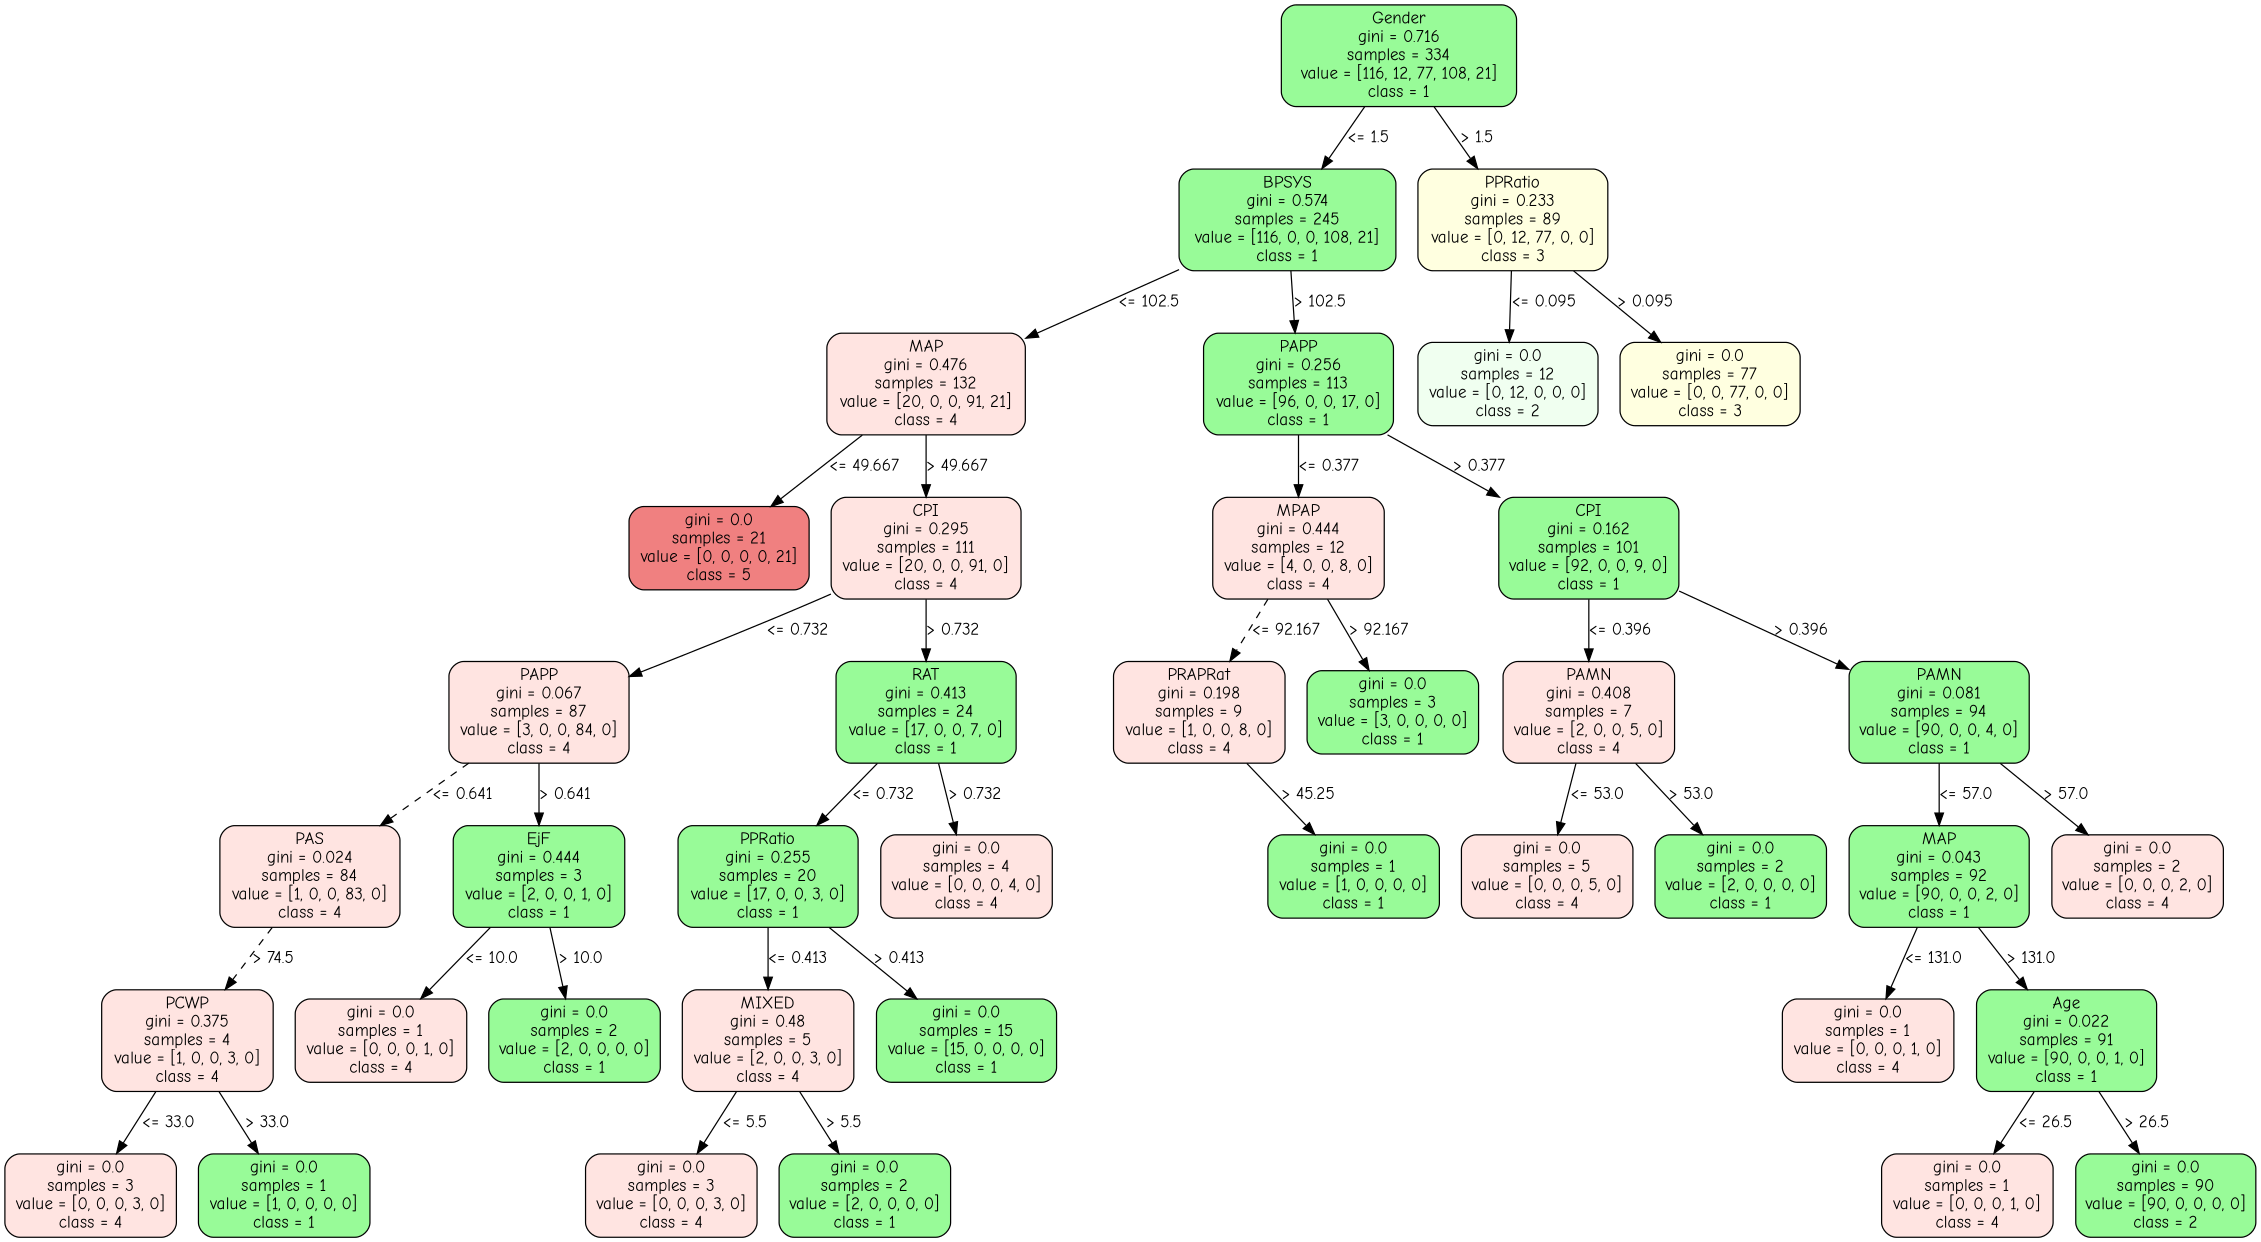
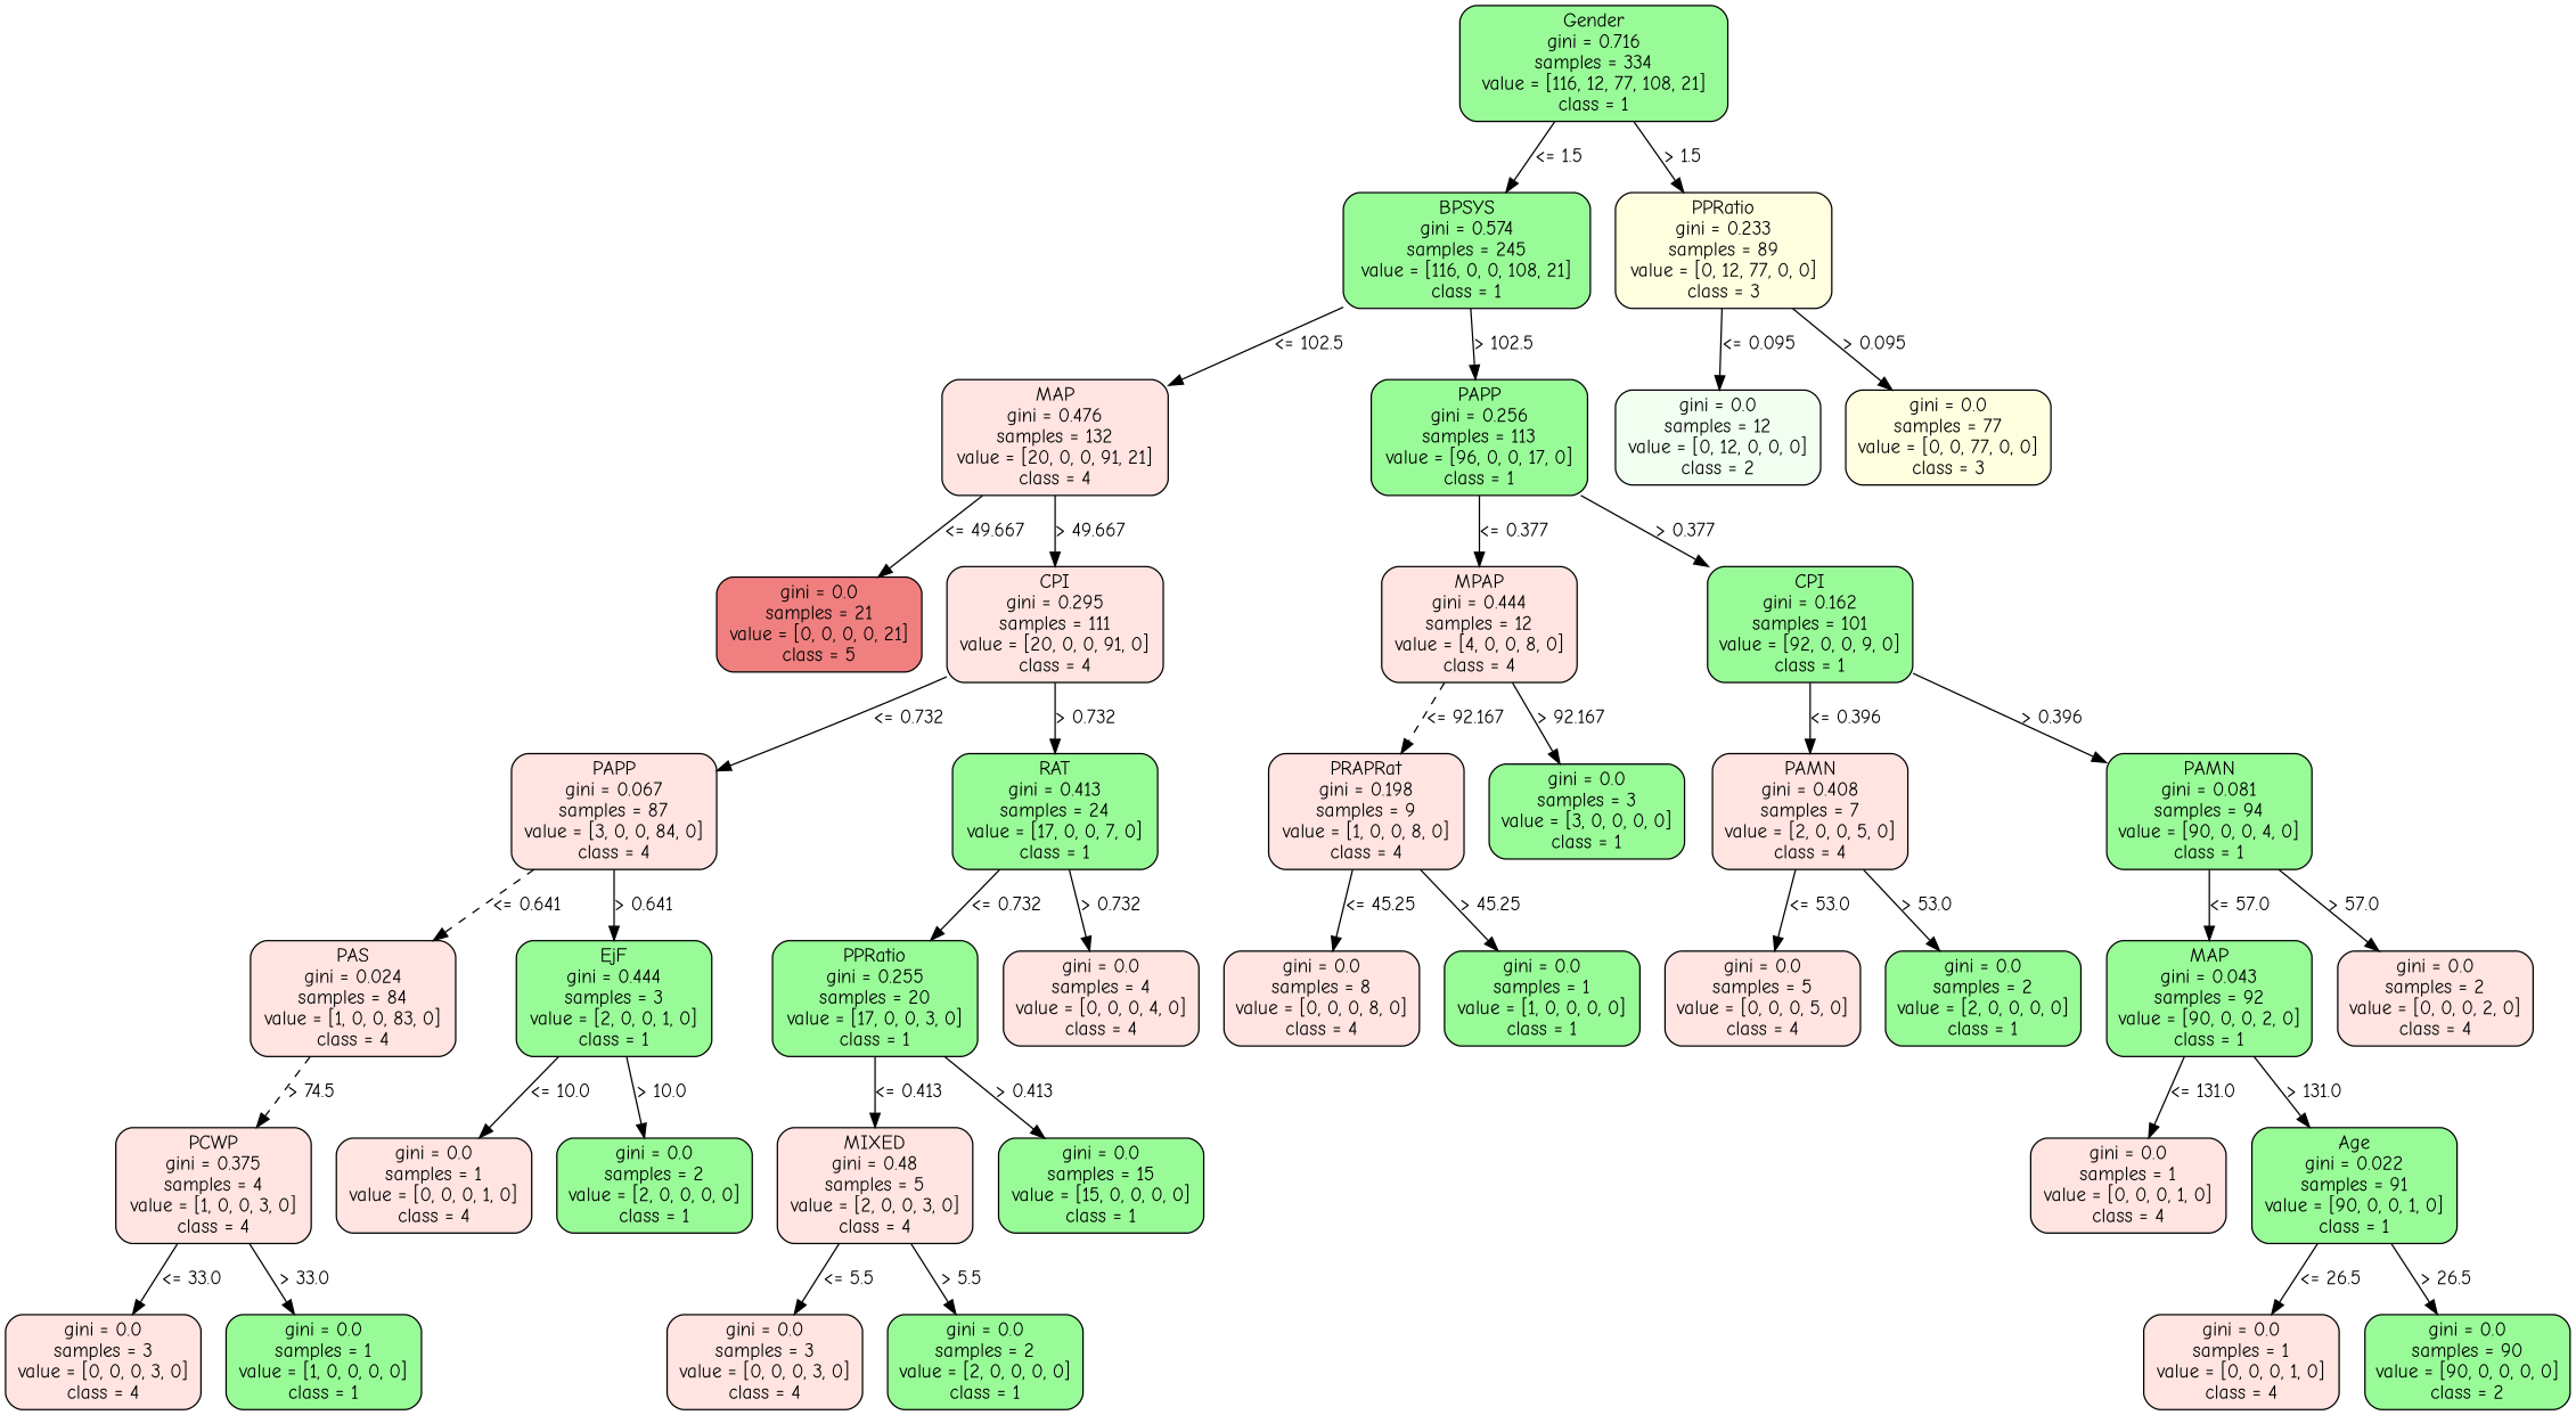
  strict digraph {
    fontname="Comic Neue"
    node [color=black fillcolor=palegreen fontname="Comic Neue" shape=box style="filled, rounded"]
    edge [fontname="Comic Neue" op=">" param=0.732 style=solid]
    n1 [height=1.1528 label="Gender\ngini = 0.716\nsamples = 334\nvalue = [116, 12, 77, 108, 21]\nclass = 1" width=2.6667]
    n2 [height=1.1528 label="BPSYS\ngini = 0.574\nsamples = 245\nvalue = [116, 0, 0, 108, 21]\nclass = 1" width=2.4583]
    n3 [fillcolor=lightyellow height=1.1528 label="PPRatio\ngini = 0.233\nsamples = 89\nvalue = [0, 12, 77, 0, 0]\nclass = 3" width=2.1528]
    n4 [fillcolor=mistyrose height=1.1528 label="MAP\ngini = 0.476\nsamples = 132\nvalue = [20, 0, 0, 91, 21]\nclass = 4" width=2.25]
    n5 [height=1.1528 label="PAPP\ngini = 0.256\nsamples = 113\nvalue = [96, 0, 0, 17, 0]\nclass = 1" width=2.1528]
    n6 [fillcolor=honeydew height=0.94444 label="gini = 0.0\nsamples = 12\nvalue = [0, 12, 0, 0, 0]\nclass = 2" width=2.0417]
    n7 [fillcolor=lightyellow height=0.94444 label="gini = 0.0\nsamples = 77\nvalue = [0, 0, 77, 0, 0]\nclass = 3" width=2.0417]
    n8 [fillcolor=lightcoral height=0.94444 label="gini = 0.0\nsamples = 21\nvalue = [0, 0, 0, 0, 21]\nclass = 5" width=2.0417]
    n9 [fillcolor=mistyrose height=1.1528 label="CPI\ngini = 0.295\nsamples = 111\nvalue = [20, 0, 0, 91, 0]\nclass = 4" width=2.1528]
    n10 [fillcolor=mistyrose height=1.1528 label="MPAP\ngini = 0.444\nsamples = 12\nvalue = [4, 0, 0, 8, 0]\nclass = 4" width=1.9444]
    n11 [height=1.1528 label="CPI\ngini = 0.162\nsamples = 101\nvalue = [92, 0, 0, 9, 0]\nclass = 1" width=2.0417]
    n12 [fillcolor=mistyrose height=1.1528 label="PAPP\ngini = 0.067\nsamples = 87\nvalue = [3, 0, 0, 84, 0]\nclass = 4" width=2.0417]
    n13 [height=1.1528 label="RAT\ngini = 0.413\nsamples = 24\nvalue = [17, 0, 0, 7, 0]\nclass = 1" width=2.0417]
    n14 [fillcolor=mistyrose height=1.1528 label="PRAPRat\ngini = 0.198\nsamples = 9\nvalue = [1, 0, 0, 8, 0]\nclass = 4" width=1.9444]
    n15 [height=0.94444 label="gini = 0.0\nsamples = 3\nvalue = [3, 0, 0, 0, 0]\nclass = 1" width=1.9444]
    n16 [fillcolor=mistyrose height=1.1528 label="PAMN\ngini = 0.408\nsamples = 7\nvalue = [2, 0, 0, 5, 0]\nclass = 4" width=1.9444]
    n17 [height=1.1528 label="PAMN\ngini = 0.081\nsamples = 94\nvalue = [90, 0, 0, 4, 0]\nclass = 1" width=2.0417]
    n18 [fillcolor=mistyrose height=1.1528 label="PAS\ngini = 0.024\nsamples = 84\nvalue = [1, 0, 0, 83, 0]\nclass = 4" width=2.0417]
    n19 [height=1.1528 label="EjF\ngini = 0.444\nsamples = 3\nvalue = [2, 0, 0, 1, 0]\nclass = 1" width=1.9444]
    n20 [height=1.1528 label="PPRatio\ngini = 0.255\nsamples = 20\nvalue = [17, 0, 0, 3, 0]\nclass = 1" width=2.0417]
    n21 [fillcolor=mistyrose height=0.94444 label="gini = 0.0\nsamples = 4\nvalue = [0, 0, 0, 4, 0]\nclass = 4" width=1.9444]
    n22 [fillcolor=mistyrose height=1.1528 label="PCWP\ngini = 0.375\nsamples = 4\nvalue = [1, 0, 0, 3, 0]\nclass = 4" width=1.9444]
    n23 [fillcolor=mistyrose height=0.94444 label="gini = 0.0\nsamples = 1\nvalue = [0, 0, 0, 1, 0]\nclass = 4" width=1.9444]
    n24 [height=0.94444 label="gini = 0.0\nsamples = 2\nvalue = [2, 0, 0, 0, 0]\nclass = 1" width=1.9444]
    n25 [fillcolor=mistyrose height=1.1528 label="MIXED\ngini = 0.48\nsamples = 5\nvalue = [2, 0, 0, 3, 0]\nclass = 4" width=1.9444]
    n26 [height=0.94444 label="gini = 0.0\nsamples = 15\nvalue = [15, 0, 0, 0, 0]\nclass = 1" width=2.0417]
    n27 [fillcolor=mistyrose height=0.94444 label="gini = 0.0\nsamples = 3\nvalue = [0, 0, 0, 3, 0]\nclass = 4" width=1.9444]
    n28 [height=0.94444 label="gini = 0.0\nsamples = 1\nvalue = [1, 0, 0, 0, 0]\nclass = 1" width=1.9444]
    n29 [fillcolor=mistyrose height=0.94444 label="gini = 0.0\nsamples = 3\nvalue = [0, 0, 0, 3, 0]\nclass = 4" width=1.9444]
    n30 [height=0.94444 label="gini = 0.0\nsamples = 2\nvalue = [2, 0, 0, 0, 0]\nclass = 1" width=1.9444]
+   n31 [fillcolor=mistyrose height=0.94444 label="gini = 0.0\nsamples = 8\nvalue = [0, 0, 0, 8, 0]\nclass = 4" width=1.9444]
    n32 [height=0.94444 label="gini = 0.0\nsamples = 1\nvalue = [1, 0, 0, 0, 0]\nclass = 1" width=1.9444]
    n33 [fillcolor=mistyrose height=0.94444 label="gini = 0.0\nsamples = 5\nvalue = [0, 0, 0, 5, 0]\nclass = 4" width=1.9444]
    n34 [height=0.94444 label="gini = 0.0\nsamples = 2\nvalue = [2, 0, 0, 0, 0]\nclass = 1" width=1.9444]
    n35 [height=1.1528 label="MAP\ngini = 0.043\nsamples = 92\nvalue = [90, 0, 0, 2, 0]\nclass = 1" width=2.0417]
    n36 [fillcolor=mistyrose height=0.94444 label="gini = 0.0\nsamples = 2\nvalue = [0, 0, 0, 2, 0]\nclass = 4" width=1.9444]
    n37 [fillcolor=mistyrose height=0.94444 label="gini = 0.0\nsamples = 1\nvalue = [0, 0, 0, 1, 0]\nclass = 4" width=1.9444]
    n38 [height=1.1528 label="Age\ngini = 0.022\nsamples = 91\nvalue = [90, 0, 0, 1, 0]\nclass = 1" width=2.0417]
    n39 [fillcolor=mistyrose height=0.94444 label="gini = 0.0\nsamples = 1\nvalue = [0, 0, 0, 1, 0]\nclass = 4" width=1.9444]
    n40 [height=0.94444 label="gini = 0.0\nsamples = 90\nvalue = [90, 0, 0, 0, 0]\nclass = 2" width=2.0417]
    n1 -> n2 [label="<= 1.5" labelangle=45 labeldistance=2.5 op="<=" param=1.5]
    n1 -> n3 [label="> 1.5" labelangle=-45 labeldistance=2.5 param=1.5]
    n2 -> n4 [label="<= 102.5" op="<=" param=102.5]
    n2 -> n5 [label="> 102.5" param=102.5]
    n3 -> n6 [label="<= 0.095" op="<=" param=0.095]
    n3 -> n7 [label="> 0.095" param=0.095]
    n4 -> n8 [label="<= 49.667" op="<=" param=49.667]
    n4 -> n9 [label="> 49.667" param=49.667]
    n5 -> n10 [label="<= 0.377" op="<=" param=0.377]
    n5 -> n11 [label="> 0.377" param=0.377]
    n9 -> n12 [label="<= 0.732" op="<="]
    n9 -> n13 [label="> 0.732"]
    n10 -> n14 [label="<= 92.167" op="<=" param=92.167 style=dashed]
    n10 -> n15 [label="> 92.167" param=92.167]
    n11 -> n16 [label="<= 0.396" op="<=" param=0.396]
    n11 -> n17 [label="> 0.396" param=0.396]
    n12 -> n18 [label="<= 0.641" op="<=" param=0.641 style=dashed]
    n12 -> n19 [label="> 0.641" param=0.641]
    n13 -> n20 [label="<= 0.732" op="<="]
    n13 -> n21 [label="> 0.732"]
+   n14 -> n31 [label="<= 45.25" op="<=" param=45.25]
    n14 -> n32 [label="> 45.25" param=45.25]
    n16 -> n33 [label="<= 53.0" op="<=" param=53.0]
    n16 -> n34 [label="> 53.0" param=53.0]
    n17 -> n35 [label="<= 57.0" op="<=" param=57.0]
    n17 -> n36 [label="> 57.0" param=57.0]
    n18 -> n22 [label="> 74.5" param=74.5 style=dashed]
    n19 -> n23 [label="<= 10.0" op="<=" param=10.0]
    n19 -> n24 [label="> 10.0" param=10.0]
    n20 -> n25 [label="<= 0.413" op="<=" param=0.413]
    n20 -> n26 [label="> 0.413" param=0.413]
    n22 -> n27 [label="<= 33.0" op="<=" param=33.0]
    n22 -> n28 [label="> 33.0" param=33.0]
    n25 -> n29 [label="<= 5.5" op="<=" param=5.5]
    n25 -> n30 [label="> 5.5" param=5.5]
    n35 -> n37 [label="<= 131.0" op="<=" param=131.0]
    n35 -> n38 [label="> 131.0" param=131.0]
    n38 -> n39 [label="<= 26.5" op="<=" param=26.5]
    n38 -> n40 [label="> 26.5" param=26.5]
  }
